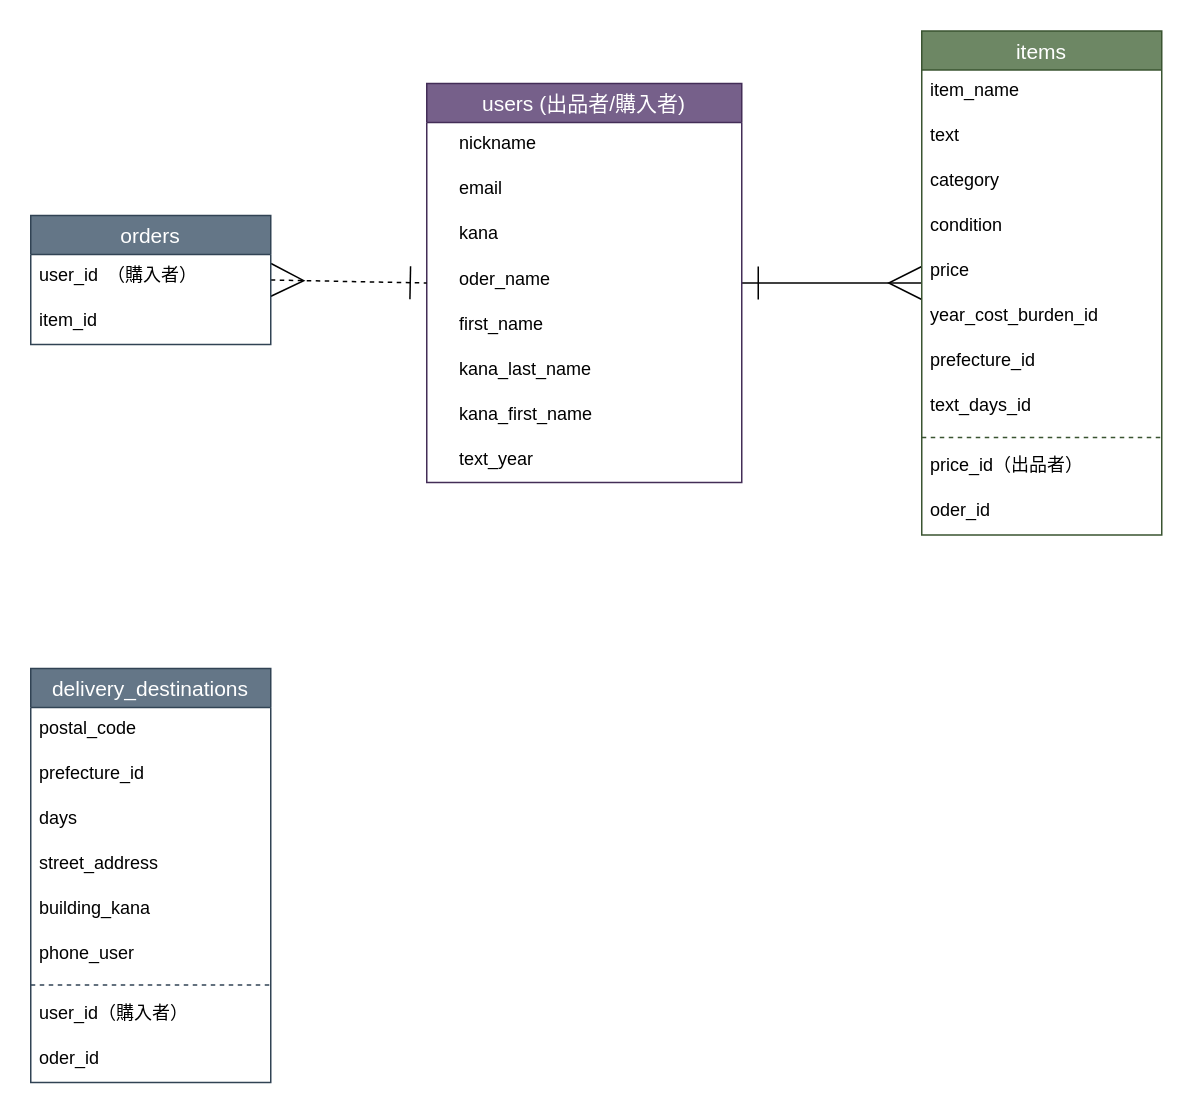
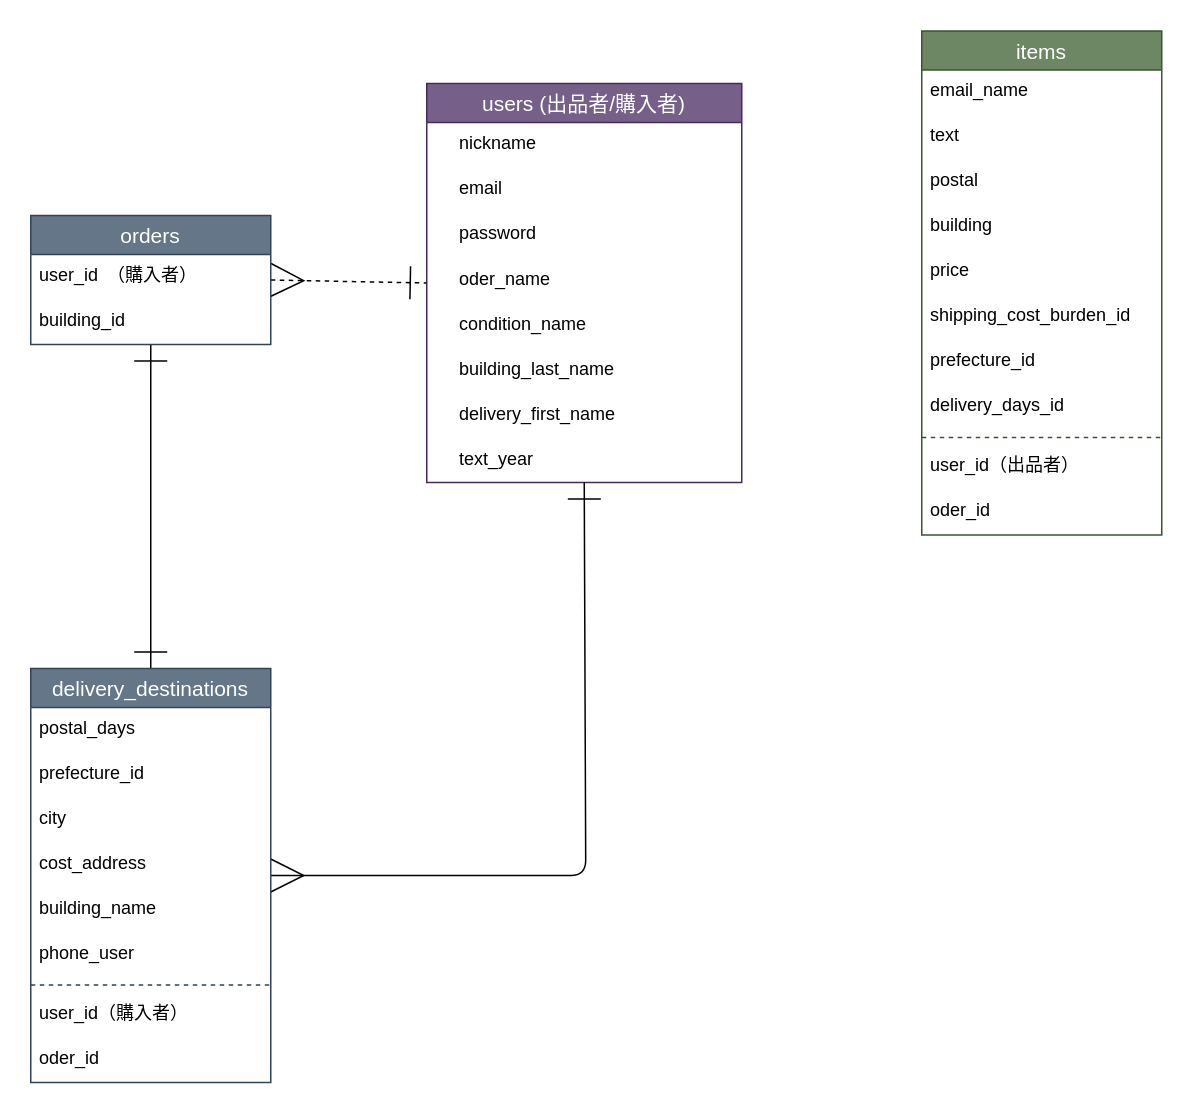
  <mxCell id="0" />
  <mxCell id="1" parent="0" />
- <mxCell id="2" style="edgeStyle=none;jumpSize=15;html=1;exitX=1;exitY=0.5;exitDx=0;exitDy=0;entryX=0;entryY=0.5;entryDx=0;entryDy=0;strokeWidth=1;startArrow=ERone;startFill=0;endArrow=ERmany;endFill=0;startSize=20;endSize=20;targetPerimeterSpacing=-1;" parent="1" source="3" target="12" edge="1"><mxGeometry relative="1" as="geometry" /></mxCell>
  <mxCell id="3" value="users (出品者/購入者)" style="swimlane;fontStyle=0;childLayout=stackLayout;horizontal=1;startSize=26;horizontalStack=0;resizeParent=1;resizeParentMax=0;resizeLast=0;collapsible=1;marginBottom=0;align=center;fontSize=14;fillColor=#76608a;fontColor=#ffffff;strokeColor=#432D57;spacingLeft=0;" parent="1" vertex="1"><mxGeometry x="284" y="55" width="210" height="266" as="geometry"><mxRectangle x="309" y="200" width="70" height="30" as="alternateBounds" /></mxGeometry></mxCell>
  <mxCell id="4" value="nickname" style="text;strokeColor=none;fillColor=none;spacingLeft=20;spacingRight=0;overflow=hidden;rotatable=0;points=[[0,0.5],[1,0.5]];portConstraint=eastwest;fontSize=12;" parent="3" vertex="1"><mxGeometry y="26" width="210" height="30" as="geometry" /></mxCell>
  <mxCell id="5" value="email" style="text;strokeColor=none;fillColor=none;spacingLeft=20;spacingRight=0;overflow=hidden;rotatable=0;points=[[0,0.5],[1,0.5]];portConstraint=eastwest;fontSize=12;" parent="3" vertex="1"><mxGeometry y="56" width="210" height="30" as="geometry" /></mxCell>
- <mxCell id="6" value="kana" style="text;strokeColor=none;fillColor=none;spacingLeft=20;spacingRight=0;overflow=hidden;rotatable=0;points=[[0,0.5],[1,0.5]];portConstraint=eastwest;fontSize=12;container=0;" parent="3" vertex="1"><mxGeometry y="86" width="210" height="30" as="geometry" /></mxCell>
+ <mxCell id="6" value="password" style="text;strokeColor=none;fillColor=none;spacingLeft=20;spacingRight=0;overflow=hidden;rotatable=0;points=[[0,0.5],[1,0.5]];portConstraint=eastwest;fontSize=12;container=0;" parent="3" vertex="1"><mxGeometry y="86" width="210" height="30" as="geometry" /></mxCell>
  <mxCell id="7" value="oder_name" style="text;html=1;strokeColor=none;fillColor=none;align=left;verticalAlign=middle;whiteSpace=wrap;rounded=0;spacingLeft=20;spacingRight=0;" parent="3" vertex="1"><mxGeometry y="116" width="210" height="30" as="geometry" /></mxCell>
- <mxCell id="8" value="first_name" style="text;html=1;strokeColor=none;fillColor=none;align=left;verticalAlign=middle;whiteSpace=wrap;rounded=0;spacingLeft=20;spacingRight=0;" parent="3" vertex="1"><mxGeometry y="146" width="210" height="30" as="geometry" /></mxCell>
- <mxCell id="9" value="kana_last_name" style="text;html=1;strokeColor=none;fillColor=none;align=left;verticalAlign=middle;whiteSpace=wrap;rounded=0;spacingLeft=20;spacingRight=0;" parent="3" vertex="1"><mxGeometry y="176" width="210" height="30" as="geometry" /></mxCell>
- <mxCell id="10" value="kana_first_name" style="text;html=1;strokeColor=none;fillColor=none;align=left;verticalAlign=middle;whiteSpace=wrap;rounded=0;spacingLeft=20;spacingRight=0;" parent="3" vertex="1"><mxGeometry y="206" width="210" height="30" as="geometry" /></mxCell>
+ <mxCell id="8" value="condition_name" style="text;html=1;strokeColor=none;fillColor=none;align=left;verticalAlign=middle;whiteSpace=wrap;rounded=0;spacingLeft=20;spacingRight=0;" parent="3" vertex="1"><mxGeometry y="146" width="210" height="30" as="geometry" /></mxCell>
+ <mxCell id="9" value="building_last_name" style="text;html=1;strokeColor=none;fillColor=none;align=left;verticalAlign=middle;whiteSpace=wrap;rounded=0;spacingLeft=20;spacingRight=0;" parent="3" vertex="1"><mxGeometry y="176" width="210" height="30" as="geometry" /></mxCell>
+ <mxCell id="10" value="delivery_first_name" style="text;html=1;strokeColor=none;fillColor=none;align=left;verticalAlign=middle;whiteSpace=wrap;rounded=0;spacingLeft=20;spacingRight=0;" parent="3" vertex="1"><mxGeometry y="206" width="210" height="30" as="geometry" /></mxCell>
  <mxCell id="11" value="text_year" style="text;html=1;strokeColor=none;fillColor=none;align=left;verticalAlign=middle;whiteSpace=wrap;rounded=0;spacingLeft=20;spacingRight=0;" parent="3" vertex="1"><mxGeometry y="236" width="210" height="30" as="geometry" /></mxCell>
  <mxCell id="12" value="items" style="swimlane;fontStyle=0;childLayout=stackLayout;horizontal=1;startSize=26;horizontalStack=0;resizeParent=1;resizeParentMax=0;resizeLast=0;collapsible=1;marginBottom=0;align=center;fontSize=14;fillColor=#6d8764;fontColor=#ffffff;strokeColor=#3A5431;" parent="1" vertex="1"><mxGeometry x="614" y="20" width="160" height="336" as="geometry"><mxRectangle x="640" y="200" width="70" height="30" as="alternateBounds" /></mxGeometry></mxCell>
- <mxCell id="13" value="item_name" style="text;strokeColor=none;fillColor=none;spacingLeft=4;spacingRight=4;overflow=hidden;rotatable=0;points=[[0,0.5],[1,0.5]];portConstraint=eastwest;fontSize=12;" parent="12" vertex="1"><mxGeometry y="26" width="160" height="30" as="geometry" /></mxCell>
+ <mxCell id="13" value="email_name" style="text;strokeColor=none;fillColor=none;spacingLeft=4;spacingRight=4;overflow=hidden;rotatable=0;points=[[0,0.5],[1,0.5]];portConstraint=eastwest;fontSize=12;" parent="12" vertex="1"><mxGeometry y="26" width="160" height="30" as="geometry" /></mxCell>
  <mxCell id="14" value="text" style="text;strokeColor=none;fillColor=none;spacingLeft=4;spacingRight=4;overflow=hidden;rotatable=0;points=[[0,0.5],[1,0.5]];portConstraint=eastwest;fontSize=12;" parent="12" vertex="1"><mxGeometry y="56" width="160" height="30" as="geometry" /></mxCell>
- <mxCell id="15" value="category" style="text;strokeColor=none;fillColor=none;spacingLeft=4;spacingRight=4;overflow=hidden;rotatable=0;points=[[0,0.5],[1,0.5]];portConstraint=eastwest;fontSize=12;" parent="12" vertex="1"><mxGeometry y="86" width="160" height="30" as="geometry" /></mxCell>
- <mxCell id="16" value="condition" style="text;strokeColor=none;fillColor=none;spacingLeft=4;spacingRight=4;overflow=hidden;rotatable=0;points=[[0,0.5],[1,0.5]];portConstraint=eastwest;fontSize=12;" parent="12" vertex="1"><mxGeometry y="116" width="160" height="30" as="geometry" /></mxCell>
+ <mxCell id="15" value="postal" style="text;strokeColor=none;fillColor=none;spacingLeft=4;spacingRight=4;overflow=hidden;rotatable=0;points=[[0,0.5],[1,0.5]];portConstraint=eastwest;fontSize=12;" parent="12" vertex="1"><mxGeometry y="86" width="160" height="30" as="geometry" /></mxCell>
+ <mxCell id="16" value="building" style="text;strokeColor=none;fillColor=none;spacingLeft=4;spacingRight=4;overflow=hidden;rotatable=0;points=[[0,0.5],[1,0.5]];portConstraint=eastwest;fontSize=12;" parent="12" vertex="1"><mxGeometry y="116" width="160" height="30" as="geometry" /></mxCell>
  <mxCell id="17" value="price" style="text;strokeColor=none;fillColor=none;spacingLeft=4;spacingRight=4;overflow=hidden;rotatable=0;points=[[0,0.5],[1,0.5]];portConstraint=eastwest;fontSize=12;" parent="12" vertex="1"><mxGeometry y="146" width="160" height="30" as="geometry" /></mxCell>
- <mxCell id="18" value="year_cost_burden_id" style="text;strokeColor=none;fillColor=none;spacingLeft=4;spacingRight=4;overflow=hidden;rotatable=0;points=[[0,0.5],[1,0.5]];portConstraint=eastwest;fontSize=12;" parent="12" vertex="1"><mxGeometry y="176" width="160" height="30" as="geometry" /></mxCell>
+ <mxCell id="18" value="shipping_cost_burden_id" style="text;strokeColor=none;fillColor=none;spacingLeft=4;spacingRight=4;overflow=hidden;rotatable=0;points=[[0,0.5],[1,0.5]];portConstraint=eastwest;fontSize=12;" parent="12" vertex="1"><mxGeometry y="176" width="160" height="30" as="geometry" /></mxCell>
  <mxCell id="19" value="prefecture_id" style="text;strokeColor=none;fillColor=none;spacingLeft=4;spacingRight=4;overflow=hidden;rotatable=0;points=[[0,0.5],[1,0.5]];portConstraint=eastwest;fontSize=12;" parent="12" vertex="1"><mxGeometry y="206" width="160" height="30" as="geometry" /></mxCell>
- <mxCell id="20" value="text_days_id" style="text;strokeColor=none;fillColor=none;spacingLeft=4;spacingRight=4;overflow=hidden;rotatable=0;points=[[0,0.5],[1,0.5]];portConstraint=eastwest;fontSize=12;" parent="12" vertex="1"><mxGeometry y="236" width="160" height="30" as="geometry" /></mxCell>
+ <mxCell id="20" value="delivery_days_id" style="text;strokeColor=none;fillColor=none;spacingLeft=4;spacingRight=4;overflow=hidden;rotatable=0;points=[[0,0.5],[1,0.5]];portConstraint=eastwest;fontSize=12;" parent="12" vertex="1"><mxGeometry y="236" width="160" height="30" as="geometry" /></mxCell>
  <mxCell id="21" value="" style="line;strokeWidth=1;rotatable=0;dashed=1;labelPosition=right;align=left;verticalAlign=middle;spacingTop=0;spacingLeft=6;points=[];portConstraint=eastwest;fillColor=#6d8764;fontColor=#ffffff;strokeColor=#3A5431;" parent="12" vertex="1"><mxGeometry y="266" width="160" height="10" as="geometry" /></mxCell>
- <mxCell id="22" value="price_id（出品者）" style="text;strokeColor=none;fillColor=none;spacingLeft=4;spacingRight=4;overflow=hidden;rotatable=0;points=[[0,0.5],[1,0.5]];portConstraint=eastwest;fontSize=12;" parent="12" vertex="1"><mxGeometry y="276" width="160" height="30" as="geometry" /></mxCell>
+ <mxCell id="22" value="user_id（出品者）" style="text;strokeColor=none;fillColor=none;spacingLeft=4;spacingRight=4;overflow=hidden;rotatable=0;points=[[0,0.5],[1,0.5]];portConstraint=eastwest;fontSize=12;" parent="12" vertex="1"><mxGeometry y="276" width="160" height="30" as="geometry" /></mxCell>
  <mxCell id="23" value="oder_id" style="text;strokeColor=none;fillColor=none;spacingLeft=4;spacingRight=4;overflow=hidden;rotatable=0;points=[[0,0.5],[1,0.5]];portConstraint=eastwest;fontSize=12;" parent="12" vertex="1"><mxGeometry y="306" width="160" height="30" as="geometry" /></mxCell>
  <mxCell id="24" style="edgeStyle=none;jumpSize=15;html=1;exitX=1;exitY=0.5;exitDx=0;exitDy=0;entryX=0;entryY=0.5;entryDx=0;entryDy=0;strokeWidth=1;startArrow=ERmany;startFill=0;endArrow=ERone;endFill=0;startSize=20;endSize=20;targetPerimeterSpacing=-1;dashed=1;" parent="1" source="26" target="3" edge="1"><mxGeometry relative="1" as="geometry" /></mxCell>
+ <mxCell id="25" style="edgeStyle=none;jumpSize=15;html=1;exitX=0.5;exitY=1;exitDx=0;exitDy=0;entryX=0.5;entryY=0;entryDx=0;entryDy=0;strokeWidth=1;startArrow=ERone;startFill=0;endArrow=ERone;endFill=0;startSize=20;endSize=20;targetPerimeterSpacing=-1;" parent="1" source="26" target="30" edge="1"><mxGeometry relative="1" as="geometry" /></mxCell>
  <mxCell id="26" value="orders" style="swimlane;fontStyle=0;childLayout=stackLayout;horizontal=1;startSize=26;horizontalStack=0;resizeParent=1;resizeParentMax=0;resizeLast=0;collapsible=1;marginBottom=0;align=center;fontSize=14;fillColor=#647687;fontColor=#ffffff;strokeColor=#314354;" parent="1" vertex="1"><mxGeometry x="20" y="143" width="160" height="86" as="geometry"><mxRectangle x="40" y="200" width="110" height="30" as="alternateBounds" /></mxGeometry></mxCell>
  <mxCell id="27" value="user_id　（購入者）" style="text;strokeColor=none;fillColor=none;spacingLeft=4;spacingRight=4;overflow=hidden;rotatable=0;points=[[0,0.5],[1,0.5]];portConstraint=eastwest;fontSize=12;" parent="26" vertex="1"><mxGeometry y="26" width="160" height="30" as="geometry" /></mxCell>
- <mxCell id="28" value="item_id" style="text;strokeColor=none;fillColor=none;spacingLeft=4;spacingRight=4;overflow=hidden;rotatable=0;points=[[0,0.5],[1,0.5]];portConstraint=eastwest;fontSize=12;" parent="26" vertex="1"><mxGeometry y="56" width="160" height="30" as="geometry" /></mxCell>
+ <mxCell id="28" value="building_id" style="text;strokeColor=none;fillColor=none;spacingLeft=4;spacingRight=4;overflow=hidden;rotatable=0;points=[[0,0.5],[1,0.5]];portConstraint=eastwest;fontSize=12;" parent="26" vertex="1"><mxGeometry y="56" width="160" height="30" as="geometry" /></mxCell>
+ <mxCell id="29" style="edgeStyle=none;jumpSize=15;html=1;exitX=1;exitY=0.5;exitDx=0;exitDy=0;entryX=0.5;entryY=1;entryDx=0;entryDy=0;strokeWidth=1;startArrow=ERmany;startFill=0;endArrow=ERone;endFill=0;startSize=20;endSize=20;targetPerimeterSpacing=-1;" parent="1" source="30" target="3" edge="1"><mxGeometry relative="1" as="geometry"><Array as="points"><mxPoint x="390" y="583" /></Array></mxGeometry></mxCell>
  <mxCell id="30" value="delivery_destinations" style="swimlane;fontStyle=0;childLayout=stackLayout;horizontal=1;startSize=26;horizontalStack=0;resizeParent=1;resizeParentMax=0;resizeLast=0;collapsible=1;marginBottom=0;align=center;fontSize=14;fillColor=#647687;fontColor=#ffffff;strokeColor=#314354;" parent="1" vertex="1"><mxGeometry x="20" y="445" width="160" height="276" as="geometry"><mxRectangle x="45" y="370" width="100" height="30" as="alternateBounds" /></mxGeometry></mxCell>
- <mxCell id="31" value="postal_code" style="text;strokeColor=none;fillColor=none;spacingLeft=4;spacingRight=4;overflow=hidden;rotatable=0;points=[[0,0.5],[1,0.5]];portConstraint=eastwest;fontSize=12;" parent="30" vertex="1"><mxGeometry y="26" width="160" height="30" as="geometry" /></mxCell>
+ <mxCell id="31" value="postal_days" style="text;strokeColor=none;fillColor=none;spacingLeft=4;spacingRight=4;overflow=hidden;rotatable=0;points=[[0,0.5],[1,0.5]];portConstraint=eastwest;fontSize=12;" parent="30" vertex="1"><mxGeometry y="26" width="160" height="30" as="geometry" /></mxCell>
  <mxCell id="32" value="prefecture_id" style="text;strokeColor=none;fillColor=none;spacingLeft=4;spacingRight=4;overflow=hidden;rotatable=0;points=[[0,0.5],[1,0.5]];portConstraint=eastwest;fontSize=12;" parent="30" vertex="1"><mxGeometry y="56" width="160" height="30" as="geometry" /></mxCell>
- <mxCell id="33" value="days" style="text;strokeColor=none;fillColor=none;spacingLeft=4;spacingRight=4;overflow=hidden;rotatable=0;points=[[0,0.5],[1,0.5]];portConstraint=eastwest;fontSize=12;" parent="30" vertex="1"><mxGeometry y="86" width="160" height="30" as="geometry" /></mxCell>
- <mxCell id="34" value="street_address" style="text;strokeColor=none;fillColor=none;spacingLeft=4;spacingRight=4;overflow=hidden;rotatable=0;points=[[0,0.5],[1,0.5]];portConstraint=eastwest;fontSize=12;" parent="30" vertex="1"><mxGeometry y="116" width="160" height="30" as="geometry" /></mxCell>
- <mxCell id="35" value="building_kana" style="text;strokeColor=none;fillColor=none;spacingLeft=4;spacingRight=4;overflow=hidden;rotatable=0;points=[[0,0.5],[1,0.5]];portConstraint=eastwest;fontSize=12;" parent="30" vertex="1"><mxGeometry y="146" width="160" height="30" as="geometry" /></mxCell>
+ <mxCell id="33" value="city" style="text;strokeColor=none;fillColor=none;spacingLeft=4;spacingRight=4;overflow=hidden;rotatable=0;points=[[0,0.5],[1,0.5]];portConstraint=eastwest;fontSize=12;" parent="30" vertex="1"><mxGeometry y="86" width="160" height="30" as="geometry" /></mxCell>
+ <mxCell id="34" value="cost_address" style="text;strokeColor=none;fillColor=none;spacingLeft=4;spacingRight=4;overflow=hidden;rotatable=0;points=[[0,0.5],[1,0.5]];portConstraint=eastwest;fontSize=12;" parent="30" vertex="1"><mxGeometry y="116" width="160" height="30" as="geometry" /></mxCell>
+ <mxCell id="35" value="building_name" style="text;strokeColor=none;fillColor=none;spacingLeft=4;spacingRight=4;overflow=hidden;rotatable=0;points=[[0,0.5],[1,0.5]];portConstraint=eastwest;fontSize=12;" parent="30" vertex="1"><mxGeometry y="146" width="160" height="30" as="geometry" /></mxCell>
  <mxCell id="36" value="phone_user" style="text;strokeColor=none;fillColor=none;spacingLeft=4;spacingRight=4;overflow=hidden;rotatable=0;points=[[0,0.5],[1,0.5]];portConstraint=eastwest;fontSize=12;" parent="30" vertex="1"><mxGeometry y="176" width="160" height="30" as="geometry" /></mxCell>
  <mxCell id="37" value="" style="line;strokeWidth=1;rotatable=0;dashed=1;labelPosition=right;align=left;verticalAlign=middle;spacingTop=0;spacingLeft=6;points=[];portConstraint=eastwest;fillColor=#647687;fontColor=#ffffff;strokeColor=#314354;" parent="30" vertex="1"><mxGeometry y="206" width="160" height="10" as="geometry" /></mxCell>
  <mxCell id="38" value="user_id（購入者）" style="text;strokeColor=none;fillColor=none;spacingLeft=4;spacingRight=4;overflow=hidden;rotatable=0;points=[[0,0.5],[1,0.5]];portConstraint=eastwest;fontSize=12;" parent="30" vertex="1"><mxGeometry y="216" width="160" height="30" as="geometry" /></mxCell>
  <mxCell id="39" value="oder_id" style="text;strokeColor=none;fillColor=none;spacingLeft=4;spacingRight=4;overflow=hidden;rotatable=0;points=[[0,0.5],[1,0.5]];portConstraint=eastwest;fontSize=12;" parent="30" vertex="1"><mxGeometry y="246" width="160" height="30" as="geometry" /></mxCell>
